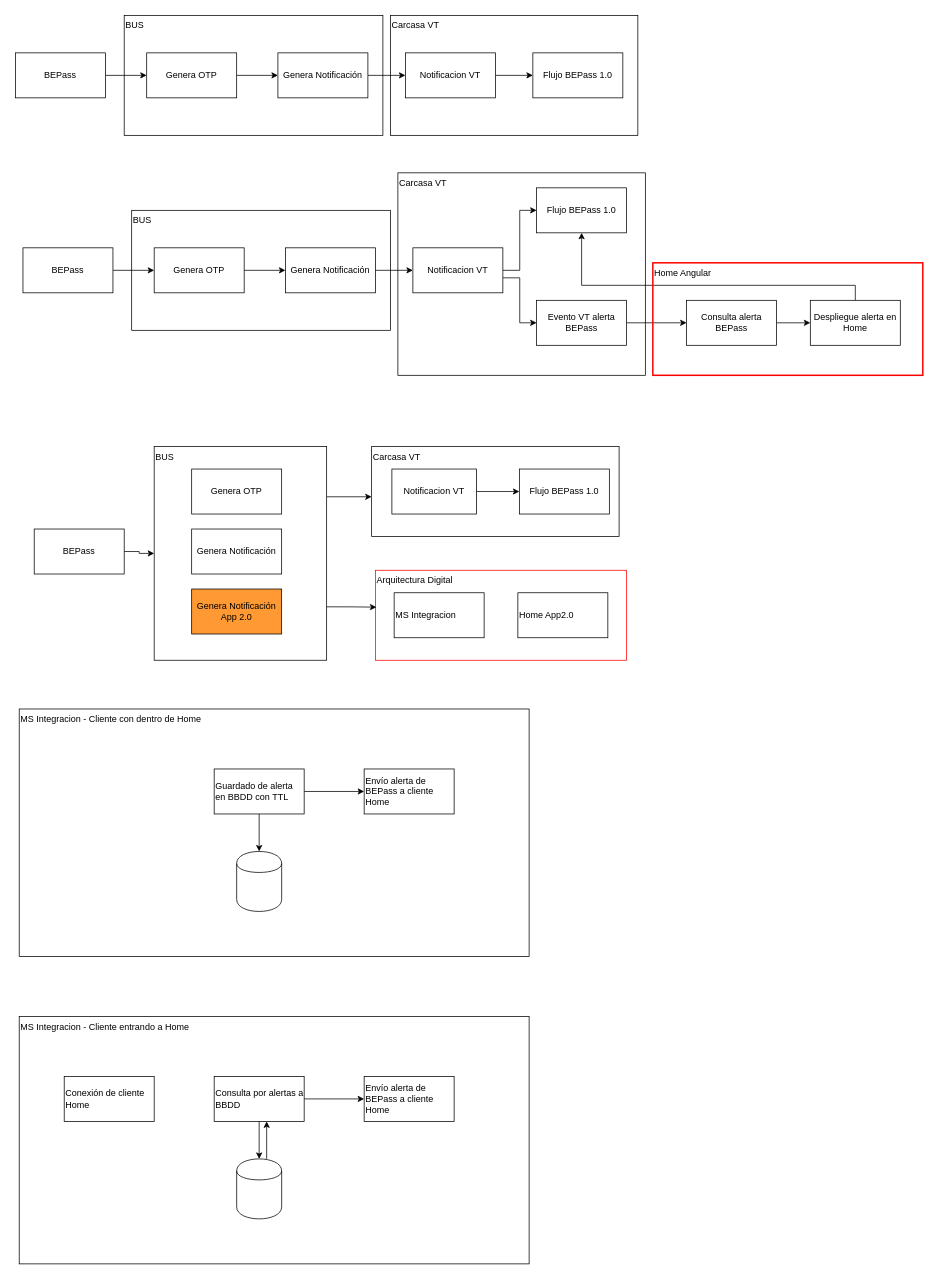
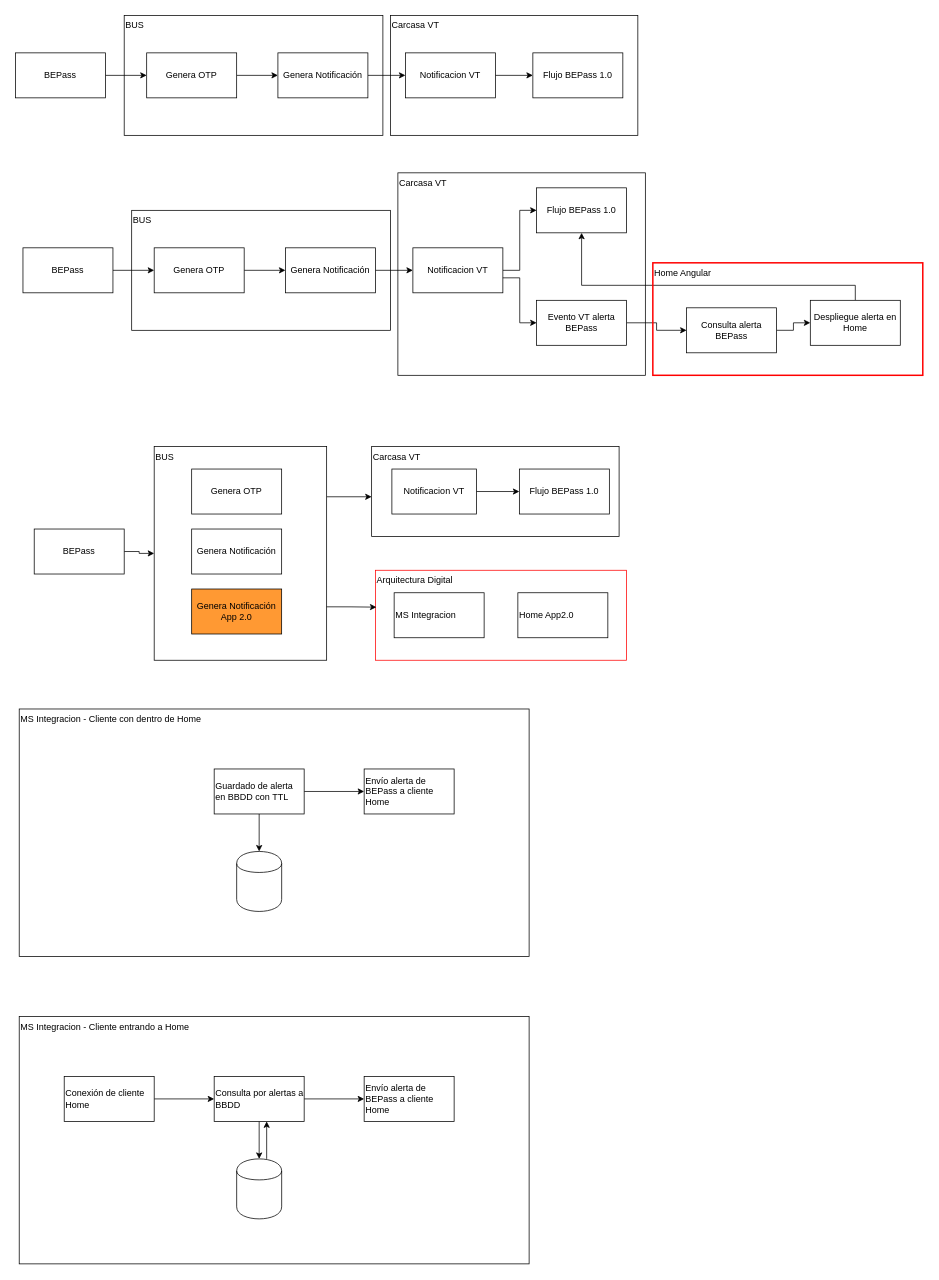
  <mxCell id="0" />
  <mxCell id="1" parent="0" />
  <mxCell id="2" value="MS Integracion - Cliente con dentro de Home" style="rounded=0;whiteSpace=wrap;html=1;align=left;verticalAlign=top;" vertex="1" parent="1"><mxGeometry x="25" y="945" width="680" height="330" as="geometry" /></mxCell>
  <mxCell id="3" value="&lt;div style=&quot;text-align: left&quot;&gt;&lt;span&gt;Carcasa VT&lt;/span&gt;&lt;/div&gt;" style="rounded=0;whiteSpace=wrap;html=1;verticalAlign=top;align=left;" vertex="1" parent="1"><mxGeometry x="495" y="595" width="330" height="120" as="geometry" /></mxCell>
  <mxCell id="4" value="" style="edgeStyle=orthogonalEdgeStyle;rounded=0;orthogonalLoop=1;jettySize=auto;html=1;" edge="1" parent="1"><mxGeometry relative="1" as="geometry"><mxPoint x="435" y="662" as="sourcePoint" /><mxPoint x="495" y="662" as="targetPoint" /></mxGeometry></mxCell>
  <mxCell id="5" value="BUS&lt;br&gt;" style="rounded=0;whiteSpace=wrap;html=1;align=left;verticalAlign=top;" vertex="1" parent="1"><mxGeometry x="205" y="595" width="230" height="285" as="geometry" /></mxCell>
  <mxCell id="6" value="BUS&lt;br&gt;" style="rounded=0;whiteSpace=wrap;html=1;align=left;verticalAlign=top;" vertex="1" parent="1"><mxGeometry x="165" y="20" width="345" height="160" as="geometry" /></mxCell>
  <mxCell id="7" value="&lt;div style=&quot;text-align: left&quot;&gt;&lt;span&gt;Carcasa VT&lt;/span&gt;&lt;/div&gt;" style="rounded=0;whiteSpace=wrap;html=1;verticalAlign=top;align=left;" vertex="1" parent="1"><mxGeometry x="520" y="20" width="330" height="160" as="geometry" /></mxCell>
  <mxCell id="8" value="" style="edgeStyle=orthogonalEdgeStyle;rounded=0;orthogonalLoop=1;jettySize=auto;html=1;" edge="1" parent="1" source="9" target="11"><mxGeometry relative="1" as="geometry" /></mxCell>
  <mxCell id="9" value="BEPass" style="rounded=0;whiteSpace=wrap;html=1;" vertex="1" parent="1"><mxGeometry x="20" y="70" width="120" height="60" as="geometry" /></mxCell>
  <mxCell id="10" value="" style="edgeStyle=orthogonalEdgeStyle;rounded=0;orthogonalLoop=1;jettySize=auto;html=1;" edge="1" parent="1" source="11" target="13"><mxGeometry relative="1" as="geometry" /></mxCell>
  <mxCell id="11" value="Genera OTP&lt;br&gt;" style="rounded=0;whiteSpace=wrap;html=1;" vertex="1" parent="1"><mxGeometry x="195" y="70" width="120" height="60" as="geometry" /></mxCell>
  <mxCell id="12" value="" style="edgeStyle=orthogonalEdgeStyle;rounded=0;orthogonalLoop=1;jettySize=auto;html=1;" edge="1" parent="1" source="13" target="15"><mxGeometry relative="1" as="geometry" /></mxCell>
  <mxCell id="13" value="Genera Notificación" style="rounded=0;whiteSpace=wrap;html=1;" vertex="1" parent="1"><mxGeometry x="370" y="70" width="120" height="60" as="geometry" /></mxCell>
  <mxCell id="14" value="" style="edgeStyle=orthogonalEdgeStyle;rounded=0;orthogonalLoop=1;jettySize=auto;html=1;" edge="1" parent="1" source="15" target="16"><mxGeometry relative="1" as="geometry" /></mxCell>
  <mxCell id="15" value="Notificacion VT" style="rounded=0;whiteSpace=wrap;html=1;" vertex="1" parent="1"><mxGeometry x="540" y="70" width="120" height="60" as="geometry" /></mxCell>
  <mxCell id="16" value="Flujo BEPass 1.0&lt;br&gt;" style="rounded=0;whiteSpace=wrap;html=1;" vertex="1" parent="1"><mxGeometry x="710" y="70" width="120" height="60" as="geometry" /></mxCell>
  <mxCell id="17" value="" style="edgeStyle=orthogonalEdgeStyle;rounded=0;orthogonalLoop=1;jettySize=auto;html=1;" edge="1" parent="1" source="18" target="5"><mxGeometry relative="1" as="geometry" /></mxCell>
  <mxCell id="18" value="BEPass" style="rounded=0;whiteSpace=wrap;html=1;" vertex="1" parent="1"><mxGeometry x="45" y="705" width="120" height="60" as="geometry" /></mxCell>
  <mxCell id="19" value="Genera OTP" style="rounded=0;whiteSpace=wrap;html=1;" vertex="1" parent="1"><mxGeometry x="255" y="625" width="120" height="60" as="geometry" /></mxCell>
  <mxCell id="20" value="Genera Notificación" style="rounded=0;whiteSpace=wrap;html=1;" vertex="1" parent="1"><mxGeometry x="255" y="705" width="120" height="60" as="geometry" /></mxCell>
  <mxCell id="21" value="Genera Notificación App 2.0" style="rounded=0;whiteSpace=wrap;html=1;fillColor=#FF9933;" vertex="1" parent="1"><mxGeometry x="255" y="785" width="120" height="60" as="geometry" /></mxCell>
  <mxCell id="22" value="Notificacion VT" style="rounded=0;whiteSpace=wrap;html=1;" vertex="1" parent="1"><mxGeometry x="522" y="625" width="113" height="60" as="geometry" /></mxCell>
  <mxCell id="23" value="Flujo BEPass 1.0&lt;br&gt;" style="rounded=0;whiteSpace=wrap;html=1;" vertex="1" parent="1"><mxGeometry x="692" y="625" width="120" height="60" as="geometry" /></mxCell>
  <mxCell id="24" value="" style="edgeStyle=orthogonalEdgeStyle;rounded=0;orthogonalLoop=1;jettySize=auto;html=1;exitX=1;exitY=0.5;exitDx=0;exitDy=0;entryX=0;entryY=0.5;entryDx=0;entryDy=0;" edge="1" parent="1" source="22" target="23"><mxGeometry relative="1" as="geometry"><mxPoint x="675" y="465" as="sourcePoint" /><mxPoint x="685" y="655" as="targetPoint" /></mxGeometry></mxCell>
  <mxCell id="25" value="&lt;div style=&quot;text-align: left&quot;&gt;&lt;span&gt;Arquitectura Digital&lt;/span&gt;&lt;/div&gt;" style="rounded=0;whiteSpace=wrap;html=1;verticalAlign=top;align=left;strokeColor=#FF0000;" vertex="1" parent="1"><mxGeometry x="500" y="760" width="335" height="120" as="geometry" /></mxCell>
  <mxCell id="26" value="" style="edgeStyle=orthogonalEdgeStyle;rounded=0;orthogonalLoop=1;jettySize=auto;html=1;exitX=1;exitY=0.75;exitDx=0;exitDy=0;entryX=0.004;entryY=0.41;entryDx=0;entryDy=0;entryPerimeter=0;" edge="1" parent="1" source="5" target="25"><mxGeometry relative="1" as="geometry"><mxPoint x="445" y="672" as="sourcePoint" /><mxPoint x="505" y="672" as="targetPoint" /></mxGeometry></mxCell>
  <mxCell id="27" value="MS Integracion" style="rounded=0;whiteSpace=wrap;html=1;align=left;" vertex="1" parent="1"><mxGeometry x="525" y="790" width="120" height="60" as="geometry" /></mxCell>
  <mxCell id="28" value="Home App2.0" style="rounded=0;whiteSpace=wrap;html=1;align=left;" vertex="1" parent="1"><mxGeometry x="690" y="790" width="120" height="60" as="geometry" /></mxCell>
  <mxCell id="29" value="" style="edgeStyle=orthogonalEdgeStyle;rounded=0;orthogonalLoop=1;jettySize=auto;html=1;" edge="1" parent="1" source="31" target="33"><mxGeometry relative="1" as="geometry" /></mxCell>
  <mxCell id="30" value="" style="edgeStyle=orthogonalEdgeStyle;rounded=0;orthogonalLoop=1;jettySize=auto;html=1;" edge="1" parent="1" source="31" target="32"><mxGeometry relative="1" as="geometry" /></mxCell>
  <mxCell id="31" value="Guardado de alerta en BBDD con TTL" style="rounded=0;whiteSpace=wrap;html=1;align=left;" vertex="1" parent="1"><mxGeometry x="285" y="1025" width="120" height="60" as="geometry" /></mxCell>
  <mxCell id="32" value="Envío alerta de BEPass a cliente Home" style="rounded=0;whiteSpace=wrap;html=1;align=left;" vertex="1" parent="1"><mxGeometry x="485" y="1025" width="120" height="60" as="geometry" /></mxCell>
  <mxCell id="33" value="" style="shape=cylinder;whiteSpace=wrap;html=1;boundedLbl=1;backgroundOutline=1;align=left;" vertex="1" parent="1"><mxGeometry x="315" y="1135" width="60" height="80" as="geometry" /></mxCell>
  <mxCell id="34" value="MS Integracion - Cliente entrando a Home" style="rounded=0;whiteSpace=wrap;html=1;align=left;verticalAlign=top;" vertex="1" parent="1"><mxGeometry x="25" y="1355" width="680" height="330" as="geometry" /></mxCell>
+ <mxCell id="35" value="" style="edgeStyle=orthogonalEdgeStyle;rounded=0;orthogonalLoop=1;jettySize=auto;html=1;" edge="1" parent="1" source="36" target="39"><mxGeometry relative="1" as="geometry" /></mxCell>
  <mxCell id="36" value="Conexión de cliente Home" style="rounded=0;whiteSpace=wrap;html=1;align=left;" vertex="1" parent="1"><mxGeometry x="85" y="1435" width="120" height="60" as="geometry" /></mxCell>
  <mxCell id="37" value="" style="edgeStyle=orthogonalEdgeStyle;rounded=0;orthogonalLoop=1;jettySize=auto;html=1;" edge="1" parent="1" source="39" target="41"><mxGeometry relative="1" as="geometry" /></mxCell>
  <mxCell id="38" value="" style="edgeStyle=orthogonalEdgeStyle;rounded=0;orthogonalLoop=1;jettySize=auto;html=1;" edge="1" parent="1" source="39" target="40"><mxGeometry relative="1" as="geometry" /></mxCell>
  <mxCell id="39" value="Consulta por alertas a BBDD" style="rounded=0;whiteSpace=wrap;html=1;align=left;" vertex="1" parent="1"><mxGeometry x="285" y="1435" width="120" height="60" as="geometry" /></mxCell>
  <mxCell id="40" value="Envío alerta de BEPass a cliente Home" style="rounded=0;whiteSpace=wrap;html=1;align=left;" vertex="1" parent="1"><mxGeometry x="485" y="1435" width="120" height="60" as="geometry" /></mxCell>
  <mxCell id="41" value="" style="shape=cylinder;whiteSpace=wrap;html=1;boundedLbl=1;backgroundOutline=1;align=left;" vertex="1" parent="1"><mxGeometry x="315" y="1545" width="60" height="80" as="geometry" /></mxCell>
  <mxCell id="42" value="" style="edgeStyle=orthogonalEdgeStyle;rounded=0;orthogonalLoop=1;jettySize=auto;html=1;" edge="1" parent="1"><mxGeometry relative="1" as="geometry"><mxPoint x="355" y="1545" as="sourcePoint" /><mxPoint x="355" y="1495" as="targetPoint" /><Array as="points"><mxPoint x="355" y="1505" /><mxPoint x="355" y="1505" /></Array></mxGeometry></mxCell>
  <mxCell id="43" value="BUS&lt;br&gt;" style="rounded=0;whiteSpace=wrap;html=1;align=left;verticalAlign=top;" vertex="1" parent="1"><mxGeometry x="175" y="280" width="345" height="160" as="geometry" /></mxCell>
  <mxCell id="44" value="&lt;div style=&quot;text-align: left&quot;&gt;&lt;span&gt;Carcasa VT&lt;/span&gt;&lt;/div&gt;" style="rounded=0;whiteSpace=wrap;html=1;verticalAlign=top;align=left;" vertex="1" parent="1"><mxGeometry x="530" y="230" width="330" height="270" as="geometry" /></mxCell>
  <mxCell id="45" value="" style="edgeStyle=orthogonalEdgeStyle;rounded=0;orthogonalLoop=1;jettySize=auto;html=1;" edge="1" parent="1" source="46" target="48"><mxGeometry relative="1" as="geometry" /></mxCell>
  <mxCell id="46" value="BEPass" style="rounded=0;whiteSpace=wrap;html=1;" vertex="1" parent="1"><mxGeometry x="30" y="330" width="120" height="60" as="geometry" /></mxCell>
  <mxCell id="47" value="" style="edgeStyle=orthogonalEdgeStyle;rounded=0;orthogonalLoop=1;jettySize=auto;html=1;" edge="1" parent="1" source="48" target="50"><mxGeometry relative="1" as="geometry" /></mxCell>
  <mxCell id="48" value="Genera OTP&lt;br&gt;" style="rounded=0;whiteSpace=wrap;html=1;" vertex="1" parent="1"><mxGeometry x="205" y="330" width="120" height="60" as="geometry" /></mxCell>
  <mxCell id="49" value="" style="edgeStyle=orthogonalEdgeStyle;rounded=0;orthogonalLoop=1;jettySize=auto;html=1;" edge="1" parent="1" source="50" target="52"><mxGeometry relative="1" as="geometry" /></mxCell>
  <mxCell id="50" value="Genera Notificación" style="rounded=0;whiteSpace=wrap;html=1;" vertex="1" parent="1"><mxGeometry x="380" y="330" width="120" height="60" as="geometry" /></mxCell>
  <mxCell id="51" value="" style="edgeStyle=orthogonalEdgeStyle;rounded=0;orthogonalLoop=1;jettySize=auto;html=1;entryX=0;entryY=0.5;entryDx=0;entryDy=0;" edge="1" parent="1" source="52" target="53"><mxGeometry relative="1" as="geometry" /></mxCell>
  <mxCell id="52" value="Notificacion VT" style="rounded=0;whiteSpace=wrap;html=1;" vertex="1" parent="1"><mxGeometry x="550" y="330" width="120" height="60" as="geometry" /></mxCell>
  <mxCell id="53" value="Flujo BEPass 1.0&lt;br&gt;" style="rounded=0;whiteSpace=wrap;html=1;" vertex="1" parent="1"><mxGeometry x="715" y="250" width="120" height="60" as="geometry" /></mxCell>
  <mxCell id="54" value="" style="edgeStyle=orthogonalEdgeStyle;rounded=0;orthogonalLoop=1;jettySize=auto;html=1;" edge="1" parent="1" source="55" target="57"><mxGeometry relative="1" as="geometry" /></mxCell>
  <mxCell id="55" value="Evento VT alerta BEPass" style="rounded=0;whiteSpace=wrap;html=1;" vertex="1" parent="1"><mxGeometry x="715" y="400" width="120" height="60" as="geometry" /></mxCell>
  <mxCell id="56" value="" style="edgeStyle=orthogonalEdgeStyle;rounded=0;orthogonalLoop=1;jettySize=auto;html=1;" edge="1" parent="1" source="57" target="59"><mxGeometry relative="1" as="geometry" /></mxCell>
- <mxCell id="57" value="Consulta alerta BEPass" style="rounded=0;whiteSpace=wrap;html=1;" vertex="1" parent="1"><mxGeometry x="915" y="400" width="120" height="60" as="geometry" /></mxCell>
+ <mxCell id="57" value="Consulta alerta BEPass" style="rounded=0;whiteSpace=wrap;html=1;" vertex="1" parent="1"><mxGeometry x="915" y="410" width="120" height="60" as="geometry" /></mxCell>
  <mxCell id="58" value="" style="edgeStyle=orthogonalEdgeStyle;rounded=0;orthogonalLoop=1;jettySize=auto;html=1;entryX=0.5;entryY=1;entryDx=0;entryDy=0;" edge="1" parent="1" source="59" target="53"><mxGeometry relative="1" as="geometry"><mxPoint x="1250" y="430" as="targetPoint" /><Array as="points"><mxPoint x="1140" y="380" /><mxPoint x="775" y="380" /></Array></mxGeometry></mxCell>
  <mxCell id="59" value="Despliegue alerta en Home" style="rounded=0;whiteSpace=wrap;html=1;" vertex="1" parent="1"><mxGeometry x="1080" y="400" width="120" height="60" as="geometry" /></mxCell>
  <mxCell id="60" value="" style="edgeStyle=orthogonalEdgeStyle;rounded=0;orthogonalLoop=1;jettySize=auto;html=1;entryX=0;entryY=0.5;entryDx=0;entryDy=0;exitX=1;exitY=0.667;exitDx=0;exitDy=0;exitPerimeter=0;" edge="1" parent="1" source="52" target="55"><mxGeometry relative="1" as="geometry"><mxPoint x="680" y="370.143" as="sourcePoint" /><mxPoint x="725.571" y="290.143" as="targetPoint" /></mxGeometry></mxCell>
  <mxCell id="61" value="Home Angular" style="rounded=0;whiteSpace=wrap;html=1;strokeColor=#FF0000;strokeWidth=2;fillColor=none;align=left;verticalAlign=top;" vertex="1" parent="1"><mxGeometry x="870" y="350" width="360" height="150" as="geometry" /></mxCell>
